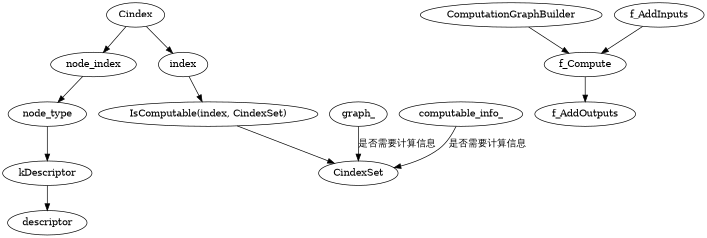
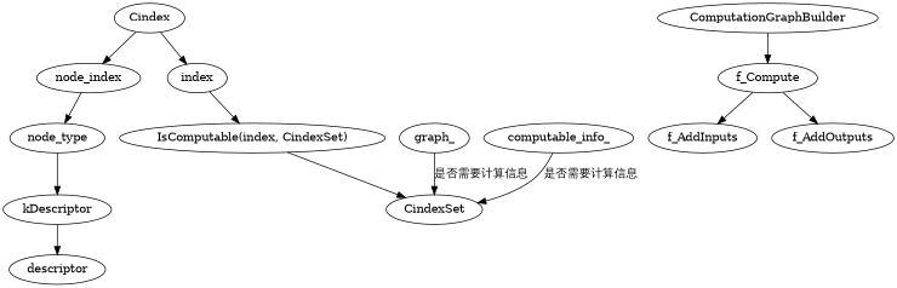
  digraph {
    rankdir=TB
    Cindex
    node_index
    index
    node_type
    kDescriptor
    n6 [label="IsComputable(index, CindexSet)"]
    graph_
    CindexSet
    computable_info_
    descriptor
    ComputationGraphBuilder
    f_Compute
    f_AddInputs
    f_AddOutputs
    subgraph sub_1 {
      Cindex
      node_index
      index
      node_type
      kDescriptor
      n6
      graph_
      CindexSet
      computable_info_
      descriptor
    }
    Cindex -> node_index
    Cindex -> index
    node_index -> node_type
    index -> n6
    node_type -> kDescriptor
    kDescriptor -> descriptor
    n6 -> CindexSet
    graph_ -> CindexSet [label="是否需要计算信息"]
    computable_info_ -> CindexSet [label="是否需要计算信息"]
    ComputationGraphBuilder -> f_Compute
-   f_AddInputs -> f_Compute
+   f_Compute -> f_AddInputs
    f_Compute -> f_AddOutputs
  }
